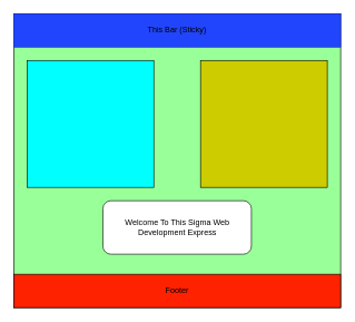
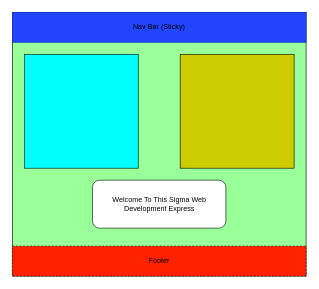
  <mxCell id="0" />
  <mxCell id="1" parent="0" />
  <mxCell id="2" value="" style="rounded=0;whiteSpace=wrap;html=1;fillColor=#99FF99;" vertex="1" parent="1"><mxGeometry x="20" y="20" width="490" height="440" as="geometry" /></mxCell>
- <mxCell id="3" value="This Bar (Sticky)" style="rounded=0;whiteSpace=wrap;html=1;fillColor=#2145FC;strokeColor=#1128BF;" vertex="1" parent="1"><mxGeometry x="20" y="20" width="490" height="50" as="geometry" /></mxCell>
+ <mxCell id="3" value="Nav Bar (Sticky)" style="rounded=0;whiteSpace=wrap;html=1;fillColor=#2145FC;strokeColor=#1128BF;" vertex="1" parent="1"><mxGeometry x="20" y="20" width="490" height="50" as="geometry" /></mxCell>
  <mxCell id="4" value="" style="whiteSpace=wrap;html=1;aspect=fixed;fillColor=#00FFFF;" vertex="1" parent="1"><mxGeometry x="40" y="90" width="190" height="190" as="geometry" /></mxCell>
  <mxCell id="5" value="" style="whiteSpace=wrap;html=1;aspect=fixed;fillColor=#CCCC00;" vertex="1" parent="1"><mxGeometry x="300" y="90" width="190" height="190" as="geometry" /></mxCell>
- <mxCell id="6" value="Footer" style="rounded=0;whiteSpace=wrap;html=1;fillColor=#FF2200;" vertex="1" parent="1"><mxGeometry x="20" y="410" width="490" height="50" as="geometry" /></mxCell>
+ <mxCell id="6" value="Footer" style="rounded=0;whiteSpace=wrap;html=1;fillColor=#FF2200;dashed=1;" vertex="1" parent="1"><mxGeometry x="20" y="410" width="490" height="50" as="geometry" /></mxCell>
  <mxCell id="7" value="Welcome To This Sigma Web Development Express" style="rounded=1;whiteSpace=wrap;html=1;" vertex="1" parent="1"><mxGeometry x="153.75" y="300" width="222.5" height="80" as="geometry" /></mxCell>
